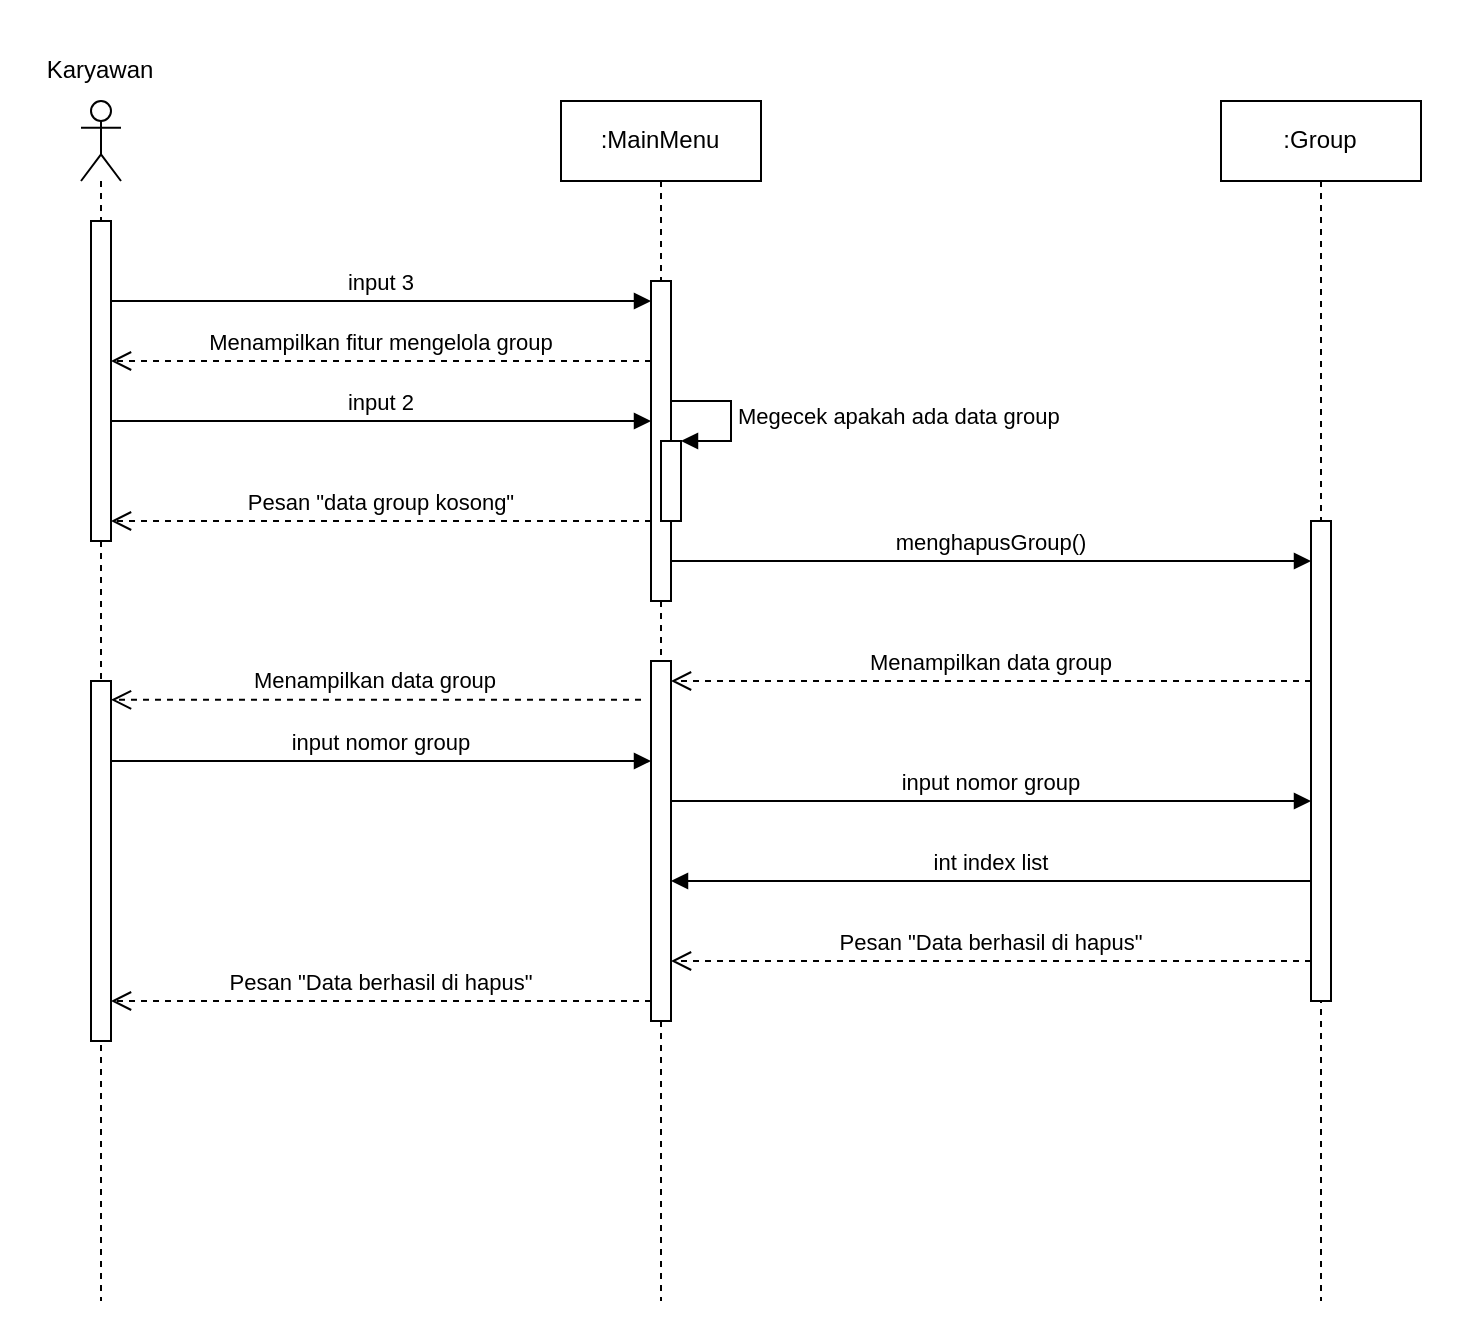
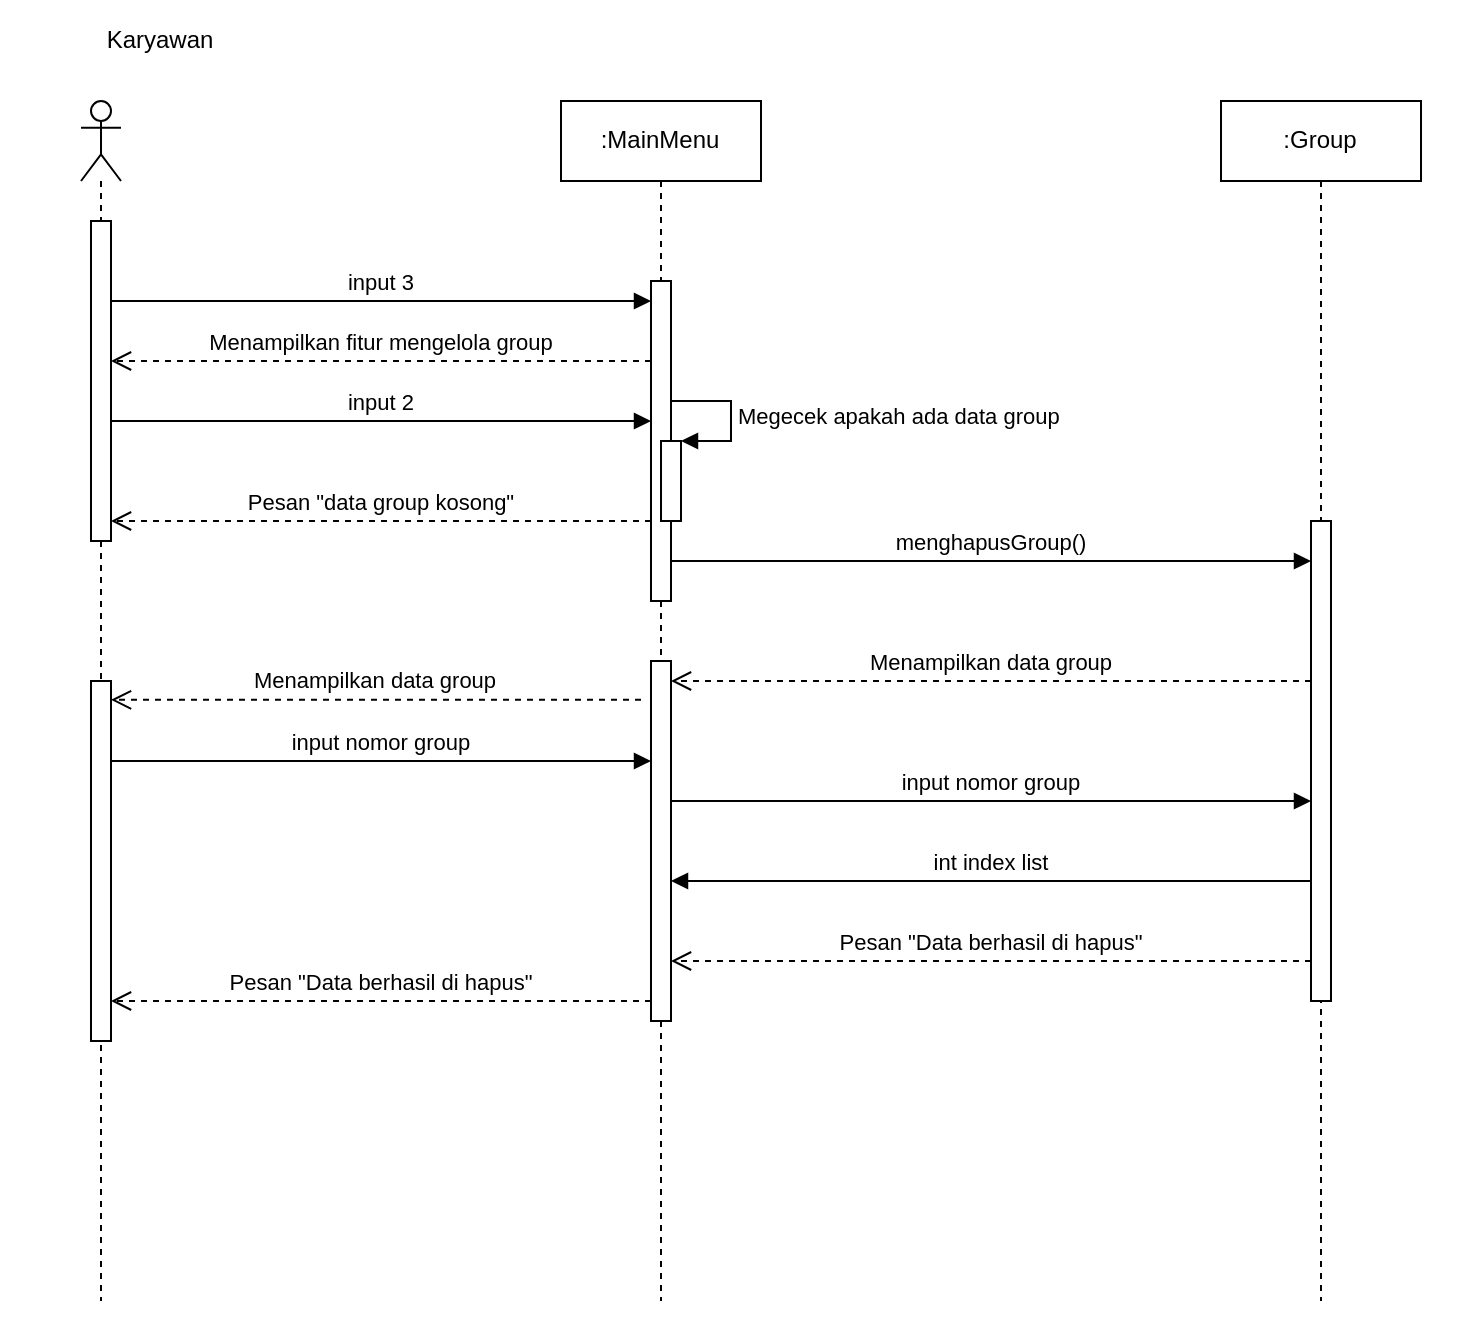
  <mxCell id="0" />
  <mxCell id="1" parent="0" />
  <mxCell id="2" value="" style="shape=umlLifeline;participant=umlActor;perimeter=lifelinePerimeter;whiteSpace=wrap;html=1;container=1;collapsible=0;recursiveResize=0;verticalAlign=top;spacingTop=36;outlineConnect=0;" vertex="1" parent="1"><mxGeometry x="40" y="50" width="20" height="600" as="geometry" /></mxCell>
  <mxCell id="3" value="" style="html=1;points=[];perimeter=orthogonalPerimeter;" vertex="1" parent="2"><mxGeometry x="5" y="60" width="10" height="160" as="geometry" /></mxCell>
  <mxCell id="4" value="Menampilkan data group" style="html=1;verticalAlign=bottom;endArrow=open;dashed=1;endSize=8;rounded=0;" edge="1" parent="2" target="5"><mxGeometry relative="1" as="geometry"><mxPoint x="280" y="299.41" as="sourcePoint" /><mxPoint x="-40" y="299.41" as="targetPoint" /><Array as="points"><mxPoint x="205" y="299.41" /><mxPoint x="35" y="299.41" /></Array></mxGeometry></mxCell>
  <mxCell id="5" value="" style="html=1;points=[];perimeter=orthogonalPerimeter;" vertex="1" parent="2"><mxGeometry x="5" y="290" width="10" height="180" as="geometry" /></mxCell>
- <mxCell id="6" value="Karyawan" style="text;html=1;strokeColor=none;fillColor=none;align=center;verticalAlign=middle;whiteSpace=wrap;rounded=0;" vertex="1" parent="1"><mxGeometry x="20" y="20" width="60" height="30" as="geometry" /></mxCell>
+ <mxCell id="6" value="Karyawan" style="text;html=1;strokeColor=none;fillColor=none;align=center;verticalAlign=middle;whiteSpace=wrap;rounded=0;" vertex="1" parent="1"><mxGeometry x="50" y="5" width="60" height="30" as="geometry" /></mxCell>
  <mxCell id="7" value=":MainMenu" style="shape=umlLifeline;perimeter=lifelinePerimeter;whiteSpace=wrap;html=1;container=1;collapsible=0;recursiveResize=0;outlineConnect=0;" vertex="1" parent="1"><mxGeometry x="280" y="50" width="100" height="600" as="geometry" /></mxCell>
  <mxCell id="8" value="" style="html=1;points=[];perimeter=orthogonalPerimeter;" vertex="1" parent="7"><mxGeometry x="45" y="90" width="10" height="160" as="geometry" /></mxCell>
  <mxCell id="9" value="" style="html=1;points=[];perimeter=orthogonalPerimeter;" vertex="1" parent="7"><mxGeometry x="50" y="170" width="10" height="40" as="geometry" /></mxCell>
  <mxCell id="10" value="Megecek apakah ada data group" style="edgeStyle=orthogonalEdgeStyle;html=1;align=left;spacingLeft=2;endArrow=block;rounded=0;entryX=1;entryY=0;" edge="1" target="9" parent="7"><mxGeometry relative="1" as="geometry"><mxPoint x="55" y="150" as="sourcePoint" /><Array as="points"><mxPoint x="85" y="150" /></Array></mxGeometry></mxCell>
  <mxCell id="11" value="" style="html=1;points=[];perimeter=orthogonalPerimeter;" vertex="1" parent="7"><mxGeometry x="45" y="280" width="10" height="180" as="geometry" /></mxCell>
  <mxCell id="12" value=":Group" style="shape=umlLifeline;perimeter=lifelinePerimeter;whiteSpace=wrap;html=1;container=1;collapsible=0;recursiveResize=0;outlineConnect=0;" vertex="1" parent="1"><mxGeometry x="610" y="50" width="100" height="600" as="geometry" /></mxCell>
  <mxCell id="13" value="" style="html=1;points=[];perimeter=orthogonalPerimeter;" vertex="1" parent="12"><mxGeometry x="45" y="210" width="10" height="240" as="geometry" /></mxCell>
  <mxCell id="14" value="input 3" style="html=1;verticalAlign=bottom;endArrow=block;rounded=0;" edge="1" parent="1" source="3" target="8"><mxGeometry width="80" relative="1" as="geometry"><mxPoint x="140" y="160" as="sourcePoint" /><mxPoint x="220" y="160" as="targetPoint" /><Array as="points"><mxPoint x="230" y="150" /></Array></mxGeometry></mxCell>
  <mxCell id="15" value="Menampilkan fitur mengelola group" style="html=1;verticalAlign=bottom;endArrow=open;dashed=1;endSize=8;rounded=0;" edge="1" parent="1" source="8" target="3"><mxGeometry relative="1" as="geometry"><mxPoint x="250" y="200" as="sourcePoint" /><mxPoint x="170" y="200" as="targetPoint" /><Array as="points"><mxPoint x="240" y="180" /></Array></mxGeometry></mxCell>
  <mxCell id="16" value="input 2" style="html=1;verticalAlign=bottom;endArrow=block;rounded=0;" edge="1" parent="1" source="3" target="8"><mxGeometry width="80" relative="1" as="geometry"><mxPoint x="140" y="229.71" as="sourcePoint" /><mxPoint x="330" y="229.71" as="targetPoint" /><Array as="points"><mxPoint x="230" y="210" /><mxPoint x="250" y="210" /><mxPoint x="280" y="210" /></Array></mxGeometry></mxCell>
  <mxCell id="17" value="Pesan &quot;data group kosong&quot;" style="html=1;verticalAlign=bottom;endArrow=open;dashed=1;endSize=8;rounded=0;" edge="1" parent="1" source="8" target="3"><mxGeometry relative="1" as="geometry"><mxPoint x="320" y="260" as="sourcePoint" /><mxPoint x="70" y="260" as="targetPoint" /><Array as="points"><mxPoint x="235" y="260" /></Array></mxGeometry></mxCell>
  <mxCell id="18" value="menghapusGroup()" style="html=1;verticalAlign=bottom;endArrow=block;rounded=0;" edge="1" parent="1" source="8" target="13"><mxGeometry width="80" relative="1" as="geometry"><mxPoint x="340" y="290" as="sourcePoint" /><mxPoint x="610" y="290" as="targetPoint" /><Array as="points"><mxPoint x="430" y="280" /><mxPoint x="535" y="280" /><mxPoint x="570" y="280" /></Array></mxGeometry></mxCell>
  <mxCell id="19" value="Menampilkan data group" style="html=1;verticalAlign=bottom;endArrow=open;dashed=1;endSize=8;rounded=0;" edge="1" parent="1" source="13" target="11"><mxGeometry relative="1" as="geometry"><mxPoint x="610" y="370" as="sourcePoint" /><mxPoint x="340" y="370" as="targetPoint" /><Array as="points"><mxPoint x="580" y="340" /><mxPoint x="410" y="340" /></Array></mxGeometry></mxCell>
  <mxCell id="20" value="input nomor group" style="html=1;verticalAlign=bottom;endArrow=block;rounded=0;" edge="1" parent="1" source="5" target="11"><mxGeometry width="80" relative="1" as="geometry"><mxPoint x="70" y="380" as="sourcePoint" /><mxPoint x="150" y="380" as="targetPoint" /><Array as="points"><mxPoint x="230" y="380" /></Array></mxGeometry></mxCell>
  <mxCell id="21" value="input nomor group" style="html=1;verticalAlign=bottom;endArrow=block;rounded=0;" edge="1" parent="1" source="11" target="13"><mxGeometry width="80" relative="1" as="geometry"><mxPoint x="350" y="400" as="sourcePoint" /><mxPoint x="620" y="400" as="targetPoint" /><Array as="points"><mxPoint x="525" y="400" /></Array></mxGeometry></mxCell>
  <mxCell id="22" value="int index list" style="html=1;verticalAlign=bottom;endArrow=block;rounded=0;" edge="1" parent="1" source="13" target="11"><mxGeometry width="80" relative="1" as="geometry"><mxPoint x="520" y="460" as="sourcePoint" /><mxPoint x="600" y="460" as="targetPoint" /><Array as="points"><mxPoint x="540" y="440" /></Array></mxGeometry></mxCell>
  <mxCell id="23" value="Pesan &quot;Data berhasil di hapus&quot;" style="html=1;verticalAlign=bottom;endArrow=open;dashed=1;endSize=8;rounded=0;" edge="1" parent="1" source="13" target="11"><mxGeometry relative="1" as="geometry"><mxPoint x="540" y="500" as="sourcePoint" /><mxPoint x="460" y="500" as="targetPoint" /><Array as="points"><mxPoint x="540" y="480" /></Array></mxGeometry></mxCell>
  <mxCell id="24" value="Pesan &quot;Data berhasil di hapus&quot;" style="html=1;verticalAlign=bottom;endArrow=open;dashed=1;endSize=8;rounded=0;" edge="1" parent="1" source="11" target="5"><mxGeometry relative="1" as="geometry"><mxPoint x="320" y="500" as="sourcePoint" /><mxPoint y="500" as="targetPoint" x="0" /><Array as="points"><mxPoint x="205" y="500" /></Array></mxGeometry></mxCell>
